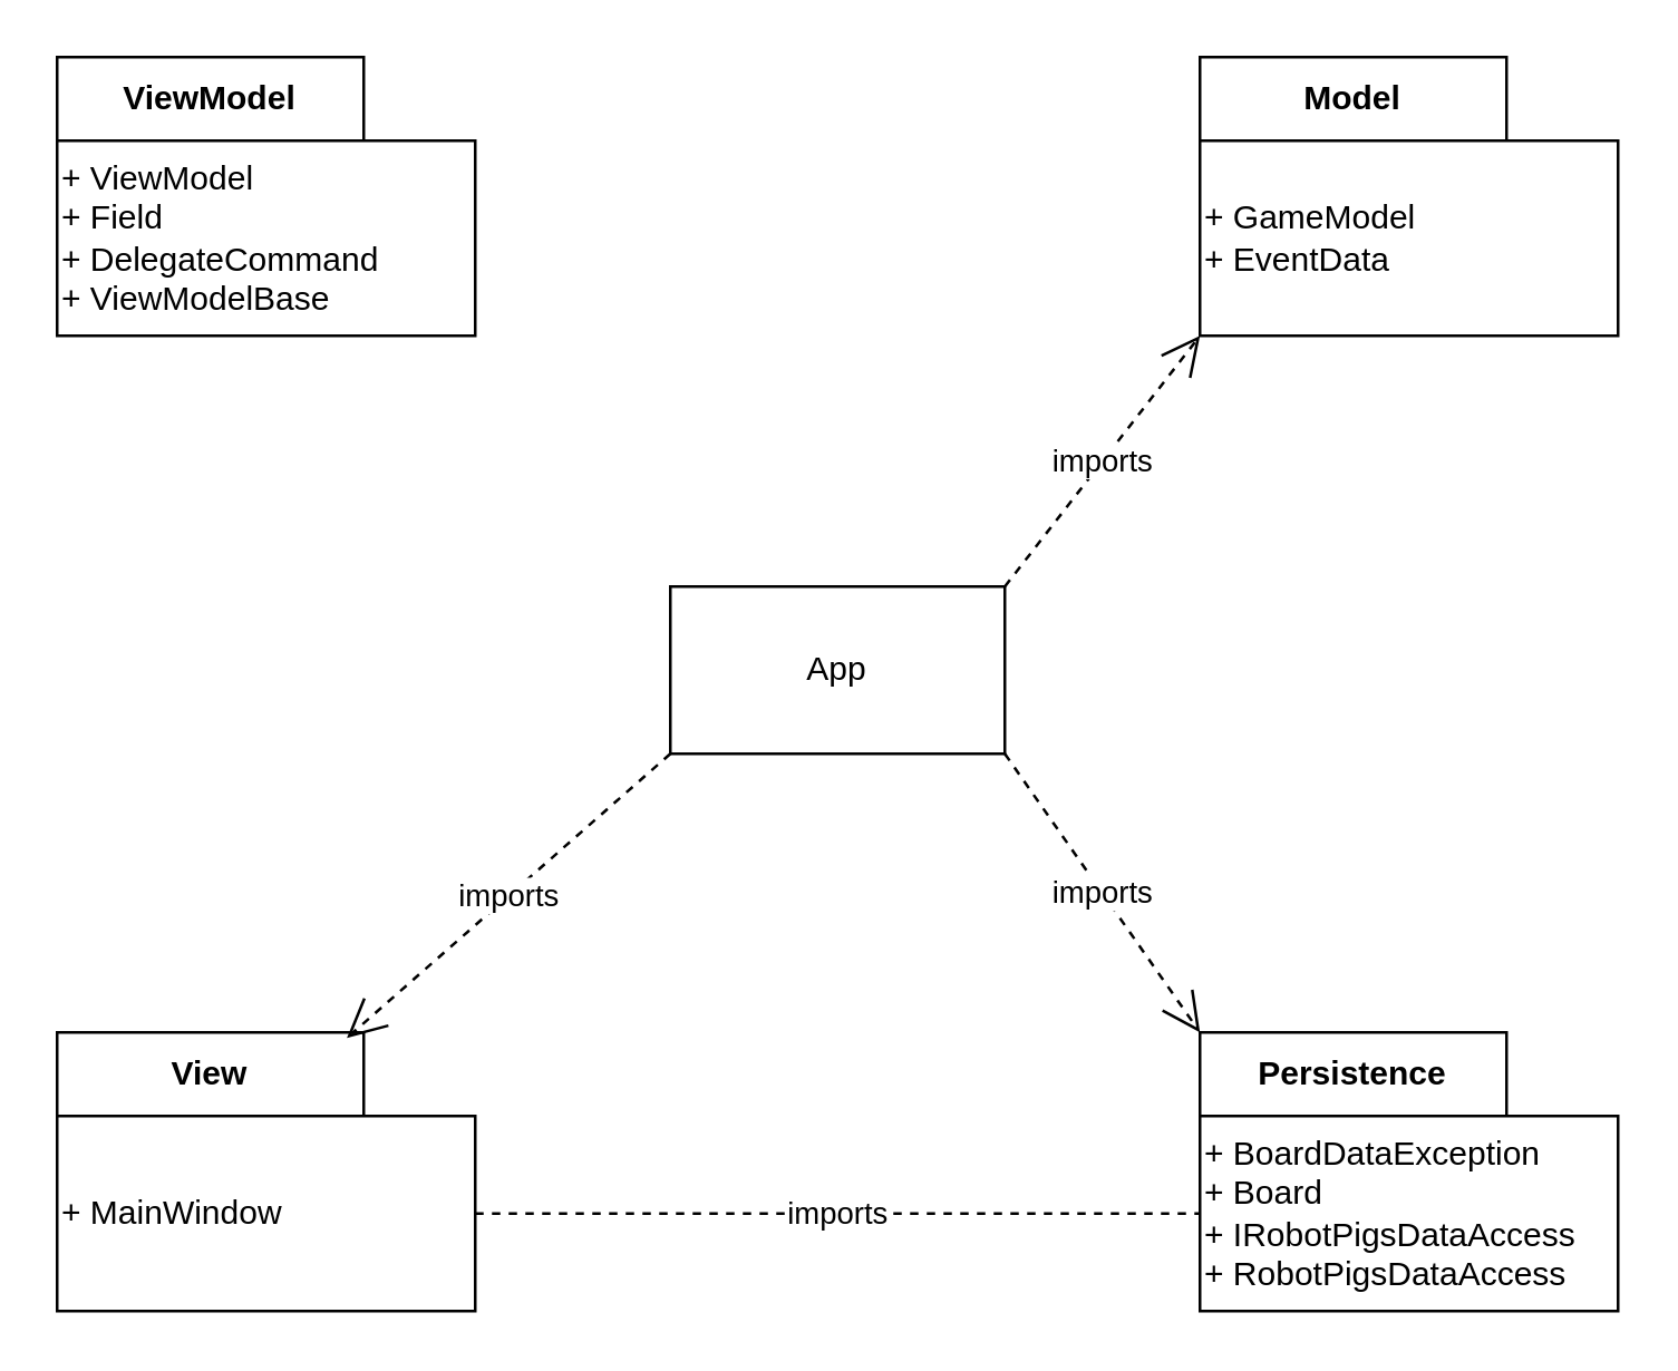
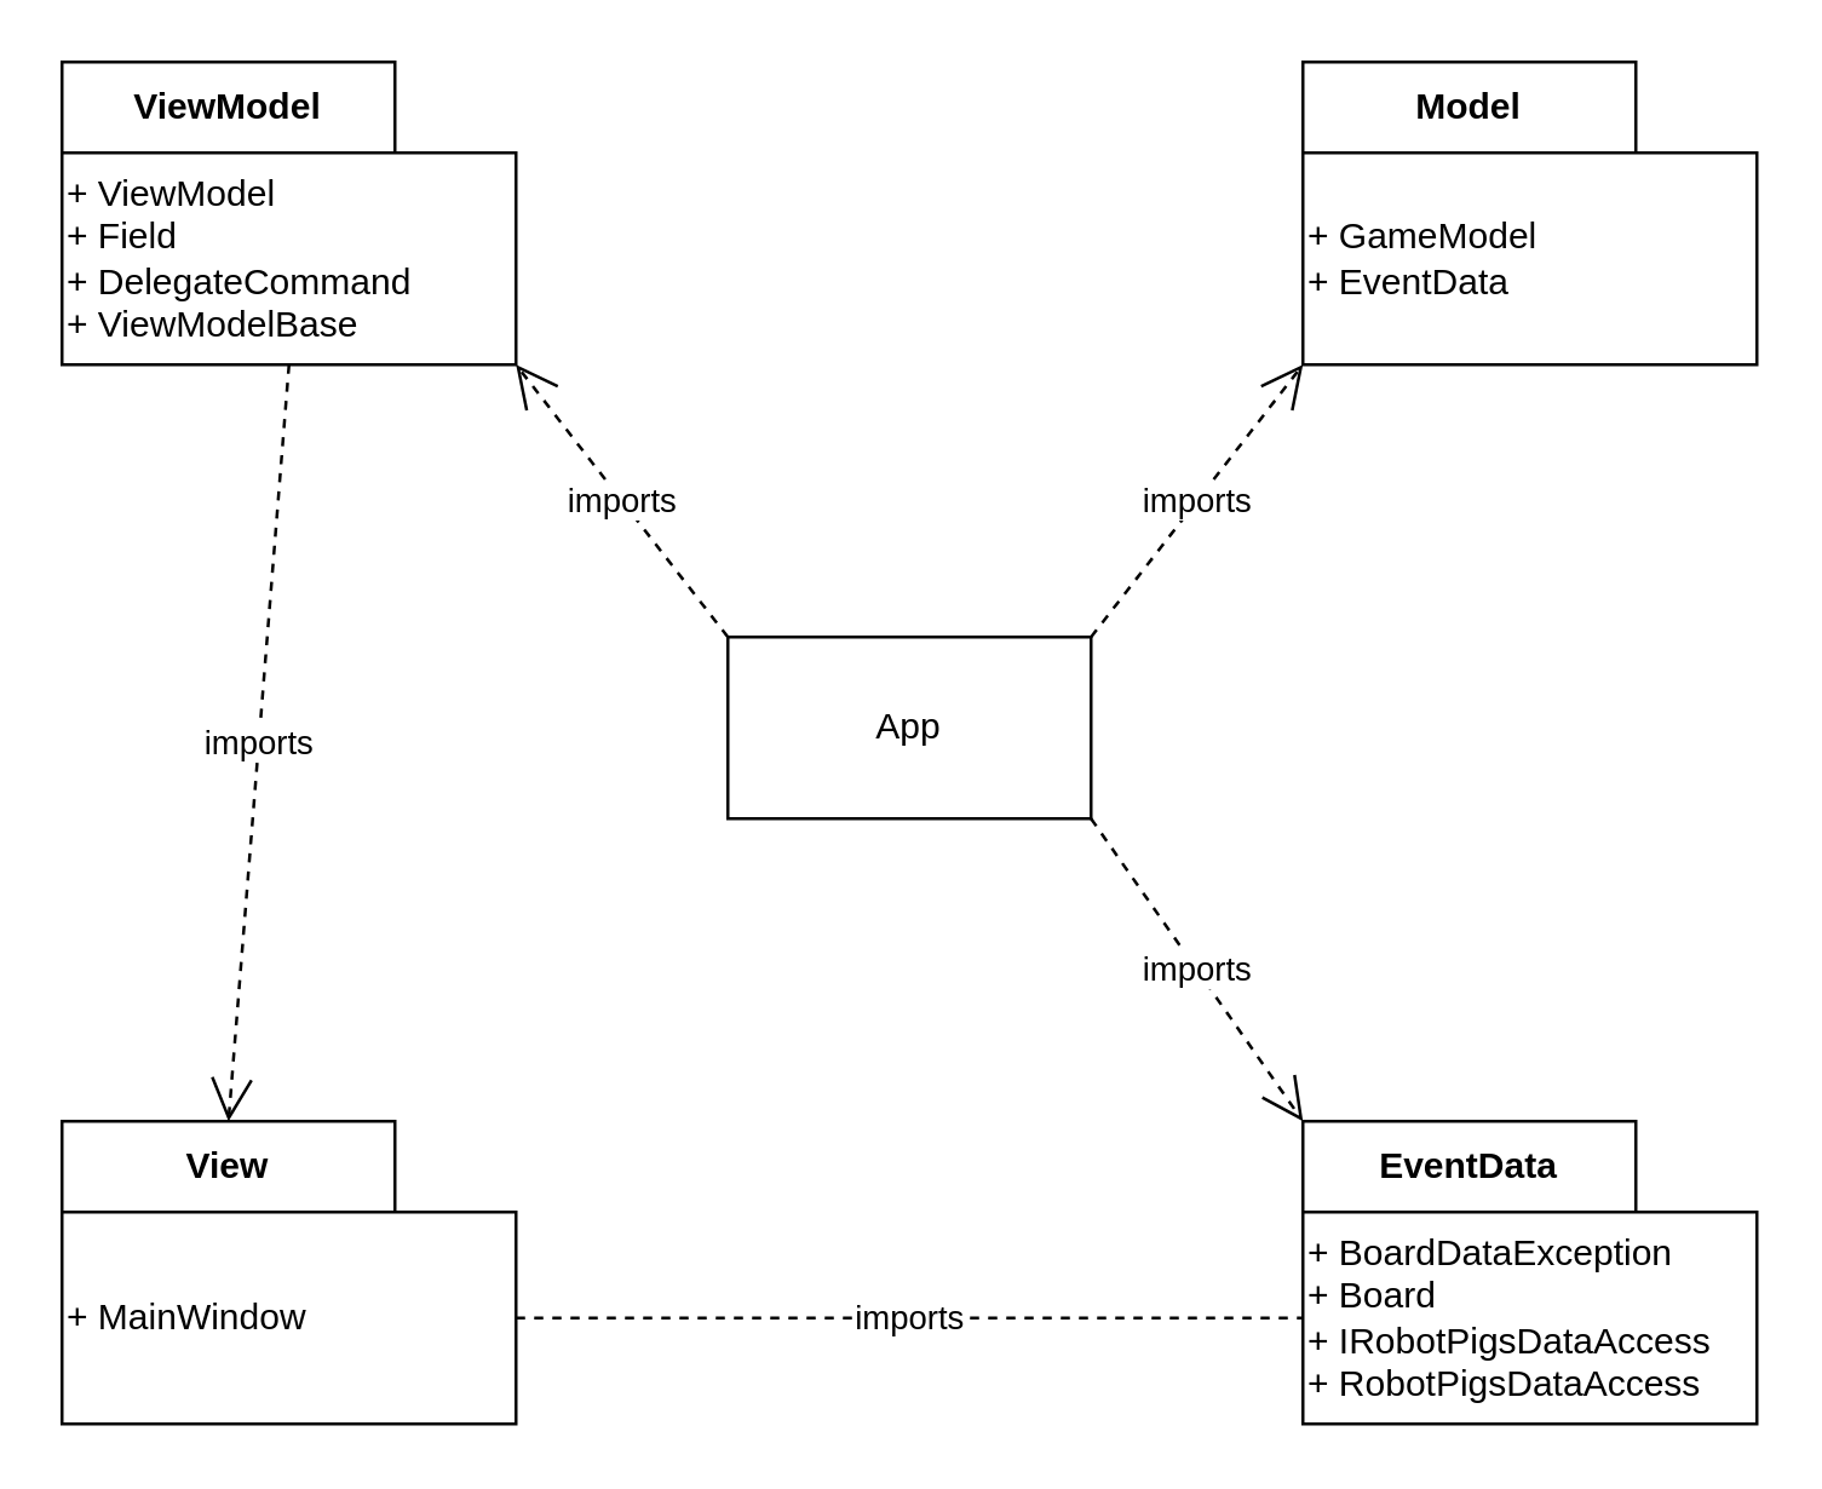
  <mxCell id="0" />
  <mxCell id="1" parent="0" />
  <mxCell id="2" value="ViewModel" style="shape=folder;fontStyle=1;tabWidth=110;tabHeight=30;tabPosition=left;html=1;boundedLbl=1;labelInHeader=1;container=1;collapsible=0;whiteSpace=wrap;" vertex="1" parent="1"><mxGeometry x="20" y="20" width="150" height="100" as="geometry" /></mxCell>
  <mxCell id="3" value="&lt;p style=&quot;line-height: 80%;&quot;&gt;&lt;/p&gt;&lt;div align=&quot;left&quot;&gt;+ ViewModel&lt;/div&gt;&lt;div align=&quot;left&quot;&gt;+ Field&lt;/div&gt;&lt;div align=&quot;left&quot;&gt;+ DelegateCommand&lt;/div&gt;&lt;div align=&quot;left&quot;&gt;+ ViewModelBase&lt;br&gt;&lt;/div&gt;&lt;p&gt;&lt;/p&gt;" style="html=1;strokeColor=none;resizeWidth=1;resizeHeight=1;fillColor=none;part=1;connectable=0;allowArrows=0;deletable=0;whiteSpace=wrap;align=left;" vertex="1" parent="2"><mxGeometry width="150" height="70" relative="1" as="geometry"><mxPoint y="30" as="offset" /></mxGeometry></mxCell>
  <mxCell id="4" value="Model" style="shape=folder;fontStyle=1;tabWidth=110;tabHeight=30;tabPosition=left;html=1;boundedLbl=1;labelInHeader=1;container=1;collapsible=0;whiteSpace=wrap;" vertex="1" parent="1"><mxGeometry x="430" y="20" width="150" height="100" as="geometry" /></mxCell>
  <mxCell id="5" value="&lt;div&gt;+ GameModel&lt;/div&gt;&lt;div&gt;+ EventData&lt;br&gt;&lt;/div&gt;" style="html=1;strokeColor=none;resizeWidth=1;resizeHeight=1;fillColor=none;part=1;connectable=0;allowArrows=0;deletable=0;whiteSpace=wrap;align=left;" vertex="1" parent="4"><mxGeometry width="150" height="70" relative="1" as="geometry"><mxPoint y="30" as="offset" /></mxGeometry></mxCell>
  <mxCell id="6" value="View" style="shape=folder;fontStyle=1;tabWidth=110;tabHeight=30;tabPosition=left;html=1;boundedLbl=1;labelInHeader=1;container=1;collapsible=0;whiteSpace=wrap;" vertex="1" parent="1"><mxGeometry x="20" y="370" width="150" height="100" as="geometry" /></mxCell>
  <mxCell id="7" value="&lt;div&gt;+ MainWindow&lt;/div&gt;" style="html=1;strokeColor=none;resizeWidth=1;resizeHeight=1;fillColor=none;part=1;connectable=0;allowArrows=0;deletable=0;whiteSpace=wrap;align=left;" vertex="1" parent="6"><mxGeometry width="150" height="70" relative="1" as="geometry"><mxPoint y="30" as="offset" /></mxGeometry></mxCell>
- <mxCell id="8" value="Persistence" style="shape=folder;fontStyle=1;tabWidth=110;tabHeight=30;tabPosition=left;html=1;boundedLbl=1;labelInHeader=1;container=1;collapsible=0;whiteSpace=wrap;" vertex="1" parent="1"><mxGeometry x="430" y="370" width="150" height="100" as="geometry" /></mxCell>
+ <mxCell id="8" value="EventData" style="shape=folder;fontStyle=1;tabWidth=110;tabHeight=30;tabPosition=left;html=1;boundedLbl=1;labelInHeader=1;container=1;collapsible=0;whiteSpace=wrap;" vertex="1" parent="1"><mxGeometry x="430" y="370" width="150" height="100" as="geometry" /></mxCell>
  <mxCell id="9" value="&lt;div&gt;+ BoardDataException&lt;/div&gt;&lt;div&gt;+ Board&lt;/div&gt;&lt;div&gt;+ IRobotPigsDataAccess&lt;br&gt;&lt;/div&gt;&lt;div&gt;+ RobotPigsDataAccess&lt;br&gt;&lt;/div&gt;" style="html=1;strokeColor=none;resizeWidth=1;resizeHeight=1;fillColor=none;part=1;connectable=0;allowArrows=0;deletable=0;whiteSpace=wrap;align=left;" vertex="1" parent="8"><mxGeometry width="150" height="70" relative="1" as="geometry"><mxPoint y="30" as="offset" /></mxGeometry></mxCell>
  <mxCell id="10" value="App" style="rounded=0;whiteSpace=wrap;html=1;" vertex="1" parent="1"><mxGeometry x="240" y="210" width="120" height="60" as="geometry" /></mxCell>
- <mxCell id="11" value="&lt;div&gt;imports&lt;/div&gt;" style="endArrow=open;endSize=12;dashed=1;html=1;rounded=0;exitX=0;exitY=1;exitDx=0;exitDy=0;entryX=0.693;entryY=0.02;entryDx=0;entryDy=0;entryPerimeter=0;" edge="1" parent="1" source="10" target="6"><mxGeometry width="160" relative="1" as="geometry"><mxPoint x="225" y="310" as="sourcePoint" /><mxPoint x="355" y="300" as="targetPoint" /></mxGeometry></mxCell>
  <mxCell id="12" value="&lt;div&gt;imports&lt;/div&gt;" style="endArrow=open;endSize=12;dashed=1;html=1;rounded=0;exitX=1;exitY=1;exitDx=0;exitDy=0;entryX=0;entryY=0;entryDx=0;entryDy=0;entryPerimeter=0;" edge="1" parent="1" source="10" target="8"><mxGeometry width="160" relative="1" as="geometry"><mxPoint x="240" y="280" as="sourcePoint" /><mxPoint x="174" y="322" as="targetPoint" /></mxGeometry></mxCell>
  <mxCell id="13" value="&lt;div&gt;imports&lt;/div&gt;" style="endArrow=open;endSize=12;dashed=1;html=1;rounded=0;exitX=1;exitY=0;exitDx=0;exitDy=0;entryX=0;entryY=0;entryDx=0;entryDy=100;entryPerimeter=0;" edge="1" parent="1" source="10" target="4"><mxGeometry width="160" relative="1" as="geometry"><mxPoint x="250" y="290" as="sourcePoint" /><mxPoint x="184" y="332" as="targetPoint" /></mxGeometry></mxCell>
+ <mxCell id="14" value="&lt;div&gt;imports&lt;/div&gt;" style="endArrow=open;endSize=12;dashed=1;html=1;rounded=0;exitX=0;exitY=0;exitDx=0;exitDy=0;entryX=0;entryY=0;entryDx=150;entryDy=100;entryPerimeter=0;" edge="1" parent="1" source="10" target="2"><mxGeometry width="160" relative="1" as="geometry"><mxPoint x="260" y="300" as="sourcePoint" /><mxPoint x="194" y="342" as="targetPoint" /></mxGeometry></mxCell>
+ <mxCell id="15" value="&lt;div&gt;imports&lt;/div&gt;" style="endArrow=open;endSize=12;dashed=1;html=1;rounded=0;exitX=0.5;exitY=1;exitDx=0;exitDy=0;exitPerimeter=0;entryX=0;entryY=0;entryDx=55;entryDy=0;entryPerimeter=0;" edge="1" parent="1" source="2" target="6"><mxGeometry width="160" relative="1" as="geometry"><mxPoint x="235" y="460" as="sourcePoint" /><mxPoint x="365" y="450" as="targetPoint" /></mxGeometry></mxCell>
  <mxCell id="16" value="&lt;div&gt;imports&lt;/div&gt;" style="endArrow=none;endSize=12;dashed=1;html=1;rounded=0;exitX=0;exitY=0;exitDx=150;exitDy=65;exitPerimeter=0;entryX=0;entryY=0;entryDx=0;entryDy=65;entryPerimeter=0;" edge="1" parent="1" source="6" target="8"><mxGeometry width="160" relative="1" as="geometry"><mxPoint x="235" y="460" as="sourcePoint" /><mxPoint x="365" y="450" as="targetPoint" /></mxGeometry></mxCell>
